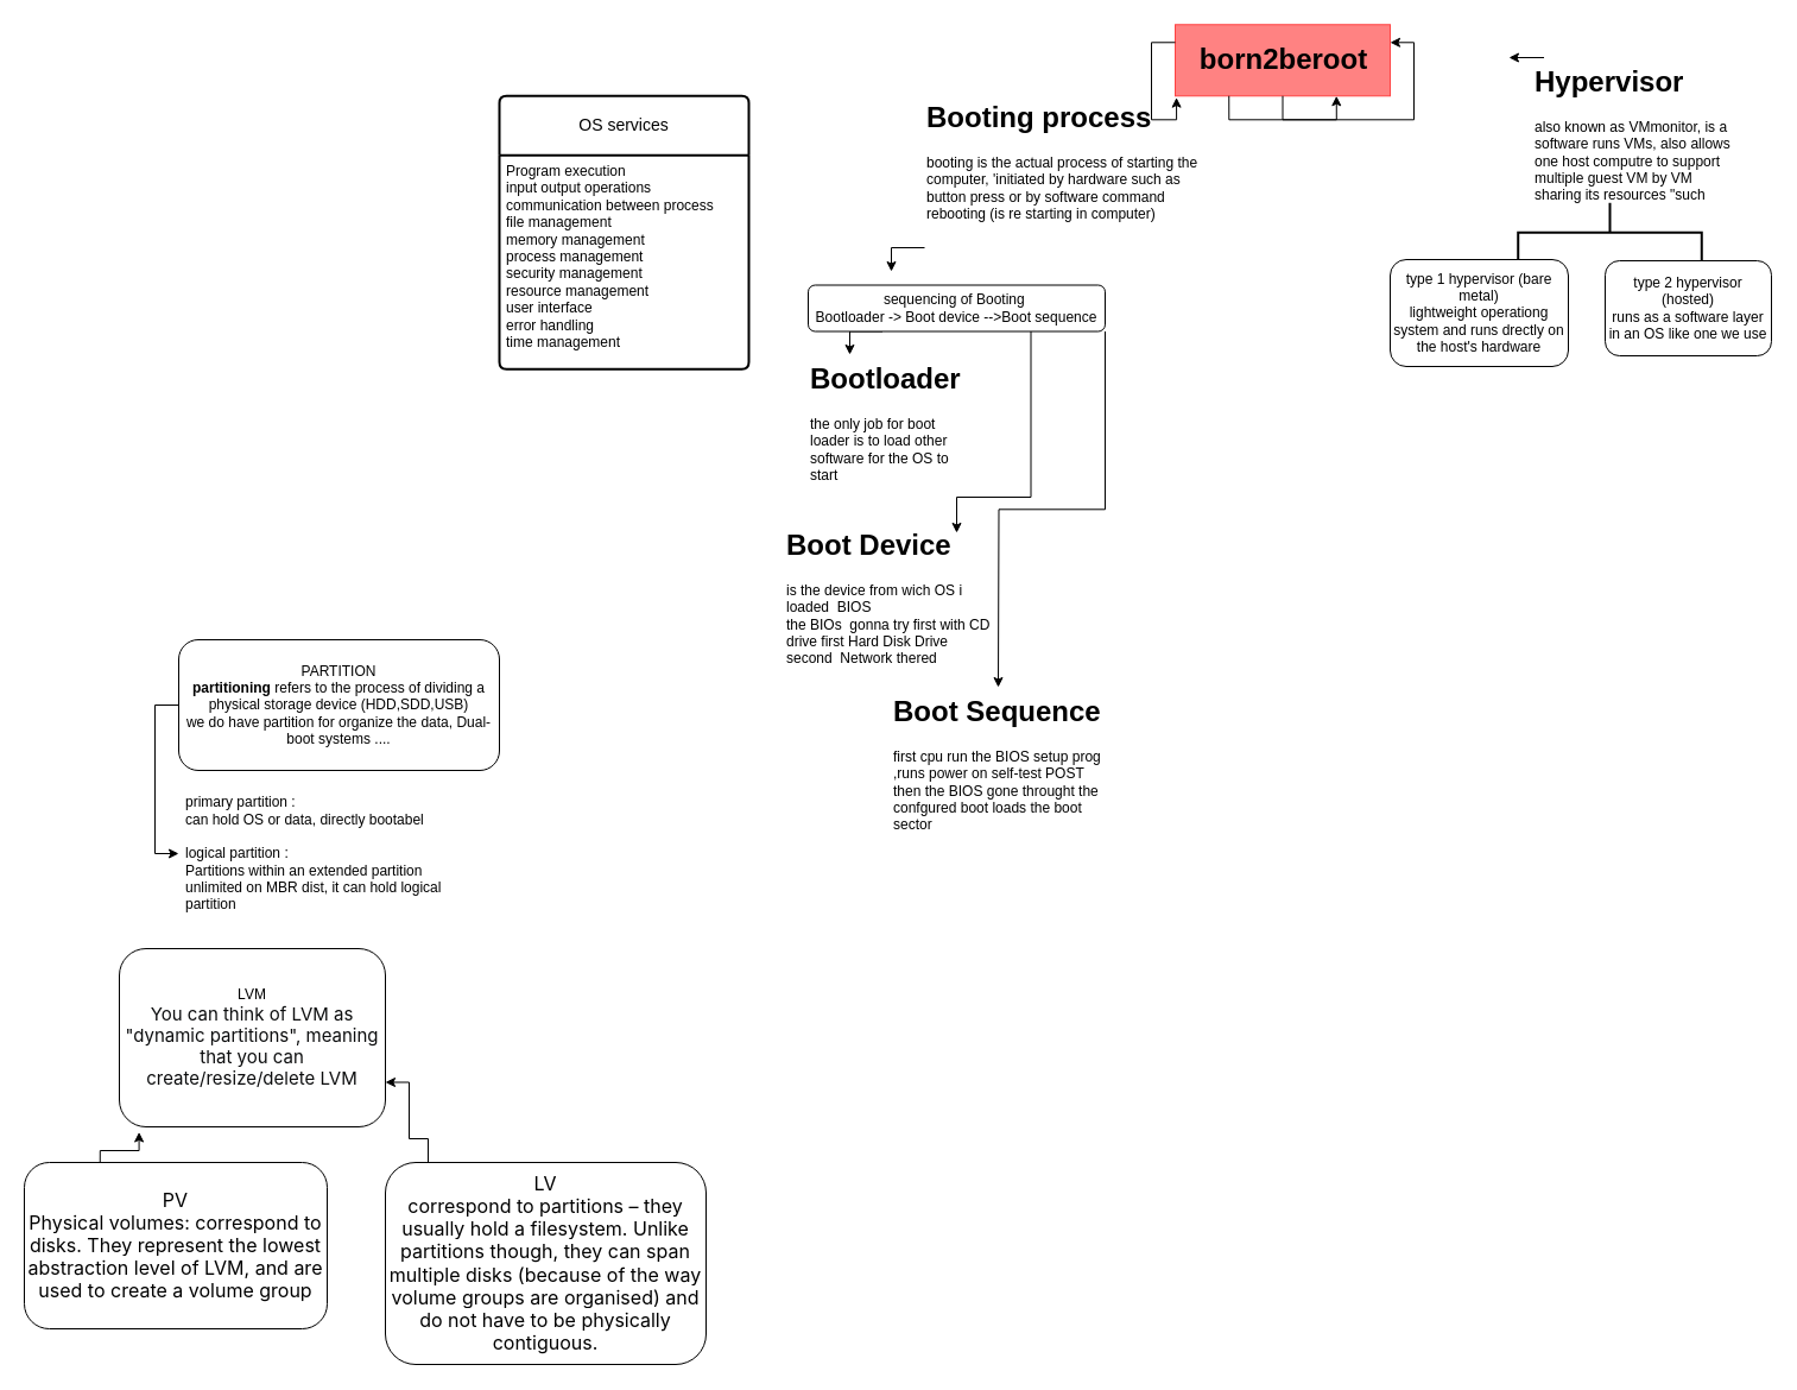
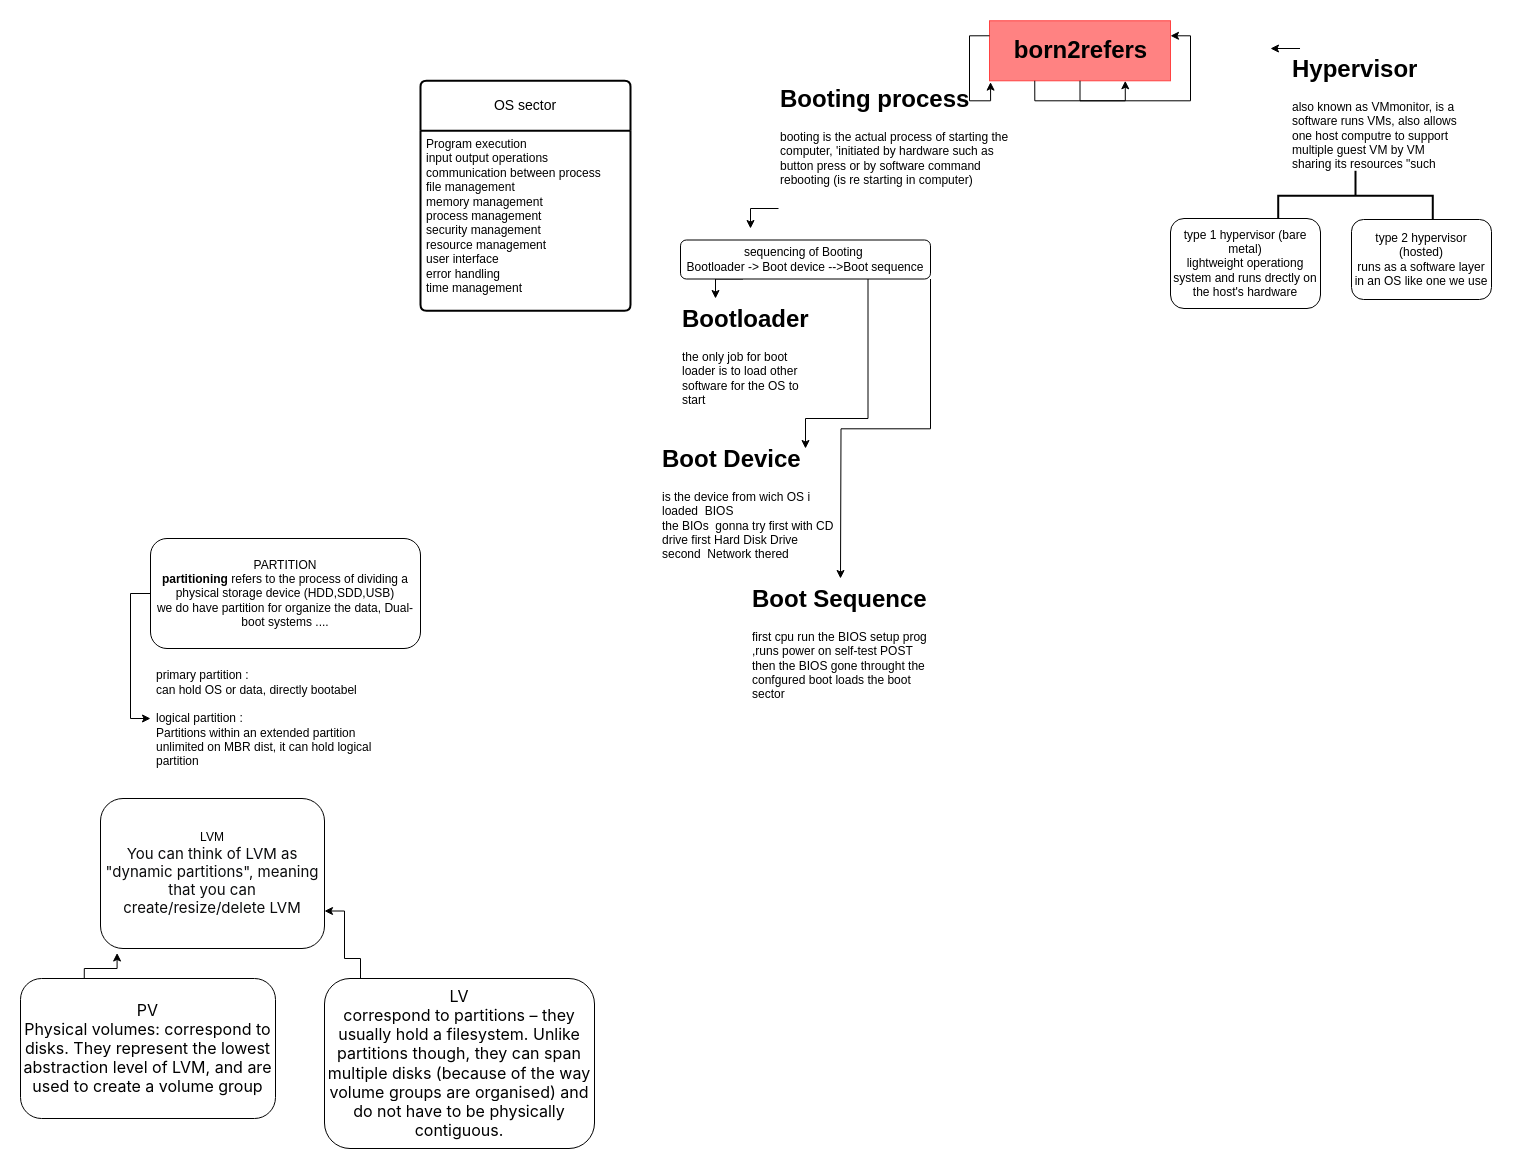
  <mxCell id="0" />
  <mxCell id="1" parent="0" />
- <mxCell id="2" value="born2beroot" style="text;strokeColor=#FF4242;fillColor=#FF8282;html=1;fontSize=24;fontStyle=1;verticalAlign=middle;align=center;" vertex="1" parent="1"><mxGeometry x="989" y="20.28" width="181" height="60" as="geometry" /></mxCell>
+ <mxCell id="2" value="born2refers" style="text;strokeColor=#FF4242;fillColor=#FF8282;html=1;fontSize=24;fontStyle=1;verticalAlign=middle;align=center;" vertex="1" parent="1"><mxGeometry x="989" y="20.28" width="181" height="60" as="geometry" /></mxCell>
  <mxCell id="3" style="edgeStyle=orthogonalEdgeStyle;rounded=0;orthogonalLoop=1;jettySize=auto;html=1;exitX=0.056;exitY=0;exitDx=0;exitDy=0;exitPerimeter=0;" edge="1" parent="1" source="4"><mxGeometry relative="1" as="geometry"><mxPoint x="1270" y="48" as="targetPoint" /></mxGeometry></mxCell>
  <mxCell id="4" value="&lt;h1 style=&quot;margin-top: 0px;&quot;&gt;Hypervisor&lt;br&gt;&lt;/h1&gt;&lt;div&gt;also known as VMmonitor, is a software runs VMs, also allows one host computre to support multiple guest VM by VM sharing its resources &quot;such memory and processig&quot;&lt;/div&gt;" style="text;html=1;whiteSpace=wrap;overflow=hidden;rounded=0;shadow=1;" vertex="1" parent="1"><mxGeometry x="1290" y="48" width="170" height="120" as="geometry" /></mxCell>
  <mxCell id="5" value="" style="strokeWidth=2;html=1;shape=mxgraph.flowchart.annotation_2;align=left;labelPosition=right;pointerEvents=1;rotation=90;" vertex="1" parent="1"><mxGeometry x="1330" y="118" width="50" height="154.56" as="geometry" /></mxCell>
  <mxCell id="6" value="type 1 hypervisor (bare metal)&lt;div&gt;lightweight operationg system and runs drectly on the host's hardware&lt;/div&gt;" style="rounded=1;whiteSpace=wrap;html=1;" vertex="1" parent="1"><mxGeometry x="1170" y="218" width="150" height="90" as="geometry" /></mxCell>
  <mxCell id="7" value="type 2 hypervisor (hosted)&lt;div&gt;runs as a software layer in an OS like one we use&lt;/div&gt;" style="rounded=1;whiteSpace=wrap;html=1;" vertex="1" parent="1"><mxGeometry x="1351" y="219" width="140" height="80" as="geometry" /></mxCell>
  <mxCell id="8" style="edgeStyle=orthogonalEdgeStyle;rounded=0;orthogonalLoop=1;jettySize=auto;html=1;exitX=0;exitY=1;exitDx=0;exitDy=0;" edge="1" parent="1" source="9"><mxGeometry relative="1" as="geometry"><mxPoint x="750" y="228" as="targetPoint" /></mxGeometry></mxCell>
  <mxCell id="9" value="&lt;h1 style=&quot;margin-top: 0px;&quot;&gt;Booting process&lt;/h1&gt;&lt;div&gt;booting is the actual process of starting the computer, 'initiated by hardware such as button press or by software command&lt;/div&gt;&lt;div&gt;rebooting (is re starting in computer)&lt;/div&gt;" style="text;html=1;whiteSpace=wrap;overflow=hidden;rounded=0;" vertex="1" parent="1"><mxGeometry x="778" y="78" width="231" height="130" as="geometry" /></mxCell>
  <mxCell id="10" style="edgeStyle=orthogonalEdgeStyle;rounded=0;orthogonalLoop=1;jettySize=auto;html=1;exitX=0.25;exitY=1;exitDx=0;exitDy=0;entryX=0.25;entryY=0;entryDx=0;entryDy=0;" edge="1" parent="1" source="13" target="14"><mxGeometry relative="1" as="geometry" /></mxCell>
  <mxCell id="11" style="edgeStyle=orthogonalEdgeStyle;rounded=0;orthogonalLoop=1;jettySize=auto;html=1;exitX=0.75;exitY=1;exitDx=0;exitDy=0;" edge="1" parent="1" source="13"><mxGeometry relative="1" as="geometry"><mxPoint x="805" y="448" as="targetPoint" /><Array as="points"><mxPoint x="867" y="418" /><mxPoint x="805" y="418" /></Array></mxGeometry></mxCell>
  <mxCell id="12" style="edgeStyle=orthogonalEdgeStyle;rounded=0;orthogonalLoop=1;jettySize=auto;html=1;exitX=1;exitY=1;exitDx=0;exitDy=0;" edge="1" parent="1" source="13"><mxGeometry relative="1" as="geometry"><mxPoint x="840" y="578" as="targetPoint" /></mxGeometry></mxCell>
  <mxCell id="13" value="sequencing of Booting&amp;nbsp;&lt;div&gt;Bootloader -&amp;gt; Boot device --&amp;gt;Boot sequence&lt;/div&gt;" style="rounded=1;whiteSpace=wrap;html=1;" vertex="1" parent="1"><mxGeometry x="680" y="239.5" width="250" height="39" as="geometry" /></mxCell>
  <mxCell id="14" value="&lt;h1 style=&quot;margin-top: 0px;&quot;&gt;Bootloader&lt;/h1&gt;&lt;div&gt;the only job for boot loader is to load other software for the OS to start&lt;/div&gt;" style="text;html=1;whiteSpace=wrap;overflow=hidden;rounded=0;" vertex="1" parent="1"><mxGeometry x="680" y="298" width="140" height="110" as="geometry" /></mxCell>
  <mxCell id="15" value="&lt;h1 style=&quot;margin-top: 0px;&quot;&gt;&lt;span style=&quot;background-color: initial;&quot;&gt;Boot Device&lt;/span&gt;&lt;br&gt;&lt;/h1&gt;&lt;div&gt;&lt;span style=&quot;background-color: initial;&quot;&gt;is the device from wich OS i loaded&amp;nbsp; BIOS&lt;/span&gt;&lt;/div&gt;&lt;div&gt;&lt;span style=&quot;background-color: initial;&quot;&gt;the BIOs&amp;nbsp; gonna try first with CD drive first Hard Disk Drive second&amp;nbsp; Network thered&lt;/span&gt;&lt;/div&gt;" style="text;html=1;whiteSpace=wrap;overflow=hidden;rounded=0;" vertex="1" parent="1"><mxGeometry x="660" y="438" width="180" height="120" as="geometry" /></mxCell>
  <mxCell id="16" value="&lt;h1 style=&quot;margin-top: 0px;&quot;&gt;Boot Sequence&lt;/h1&gt;&lt;div&gt;first cpu run the BIOS setup prog&lt;/div&gt;&lt;div&gt;,runs power on self-test POST then the BIOS gone throught the confgured boot loads the boot sector&amp;nbsp;&lt;/div&gt;" style="text;html=1;whiteSpace=wrap;overflow=hidden;rounded=0;" vertex="1" parent="1"><mxGeometry x="750" y="578" width="180" height="120" as="geometry" /></mxCell>
- <mxCell id="17" value="OS services" style="swimlane;childLayout=stackLayout;horizontal=1;startSize=50;horizontalStack=0;rounded=1;fontSize=14;fontStyle=0;strokeWidth=2;resizeParent=0;resizeLast=1;shadow=0;dashed=0;align=center;arcSize=4;whiteSpace=wrap;html=1;" vertex="1" parent="1"><mxGeometry x="420" y="80.28" width="210" height="230" as="geometry" /></mxCell>
+ <mxCell id="17" value="OS sector" style="swimlane;childLayout=stackLayout;horizontal=1;startSize=50;horizontalStack=0;rounded=1;fontSize=14;fontStyle=0;strokeWidth=2;resizeParent=0;resizeLast=1;shadow=0;dashed=0;align=center;arcSize=4;whiteSpace=wrap;html=1;" vertex="1" parent="1"><mxGeometry x="420" y="80.28" width="210" height="230" as="geometry" /></mxCell>
  <mxCell id="18" value="Program execution&amp;nbsp;&lt;div&gt;input output operations&lt;/div&gt;&lt;div&gt;communication between process&lt;/div&gt;&lt;div&gt;file management&amp;nbsp;&lt;/div&gt;&lt;div&gt;memory management&lt;/div&gt;&lt;div&gt;process management&amp;nbsp;&lt;/div&gt;&lt;div&gt;security management&amp;nbsp;&lt;/div&gt;&lt;div&gt;resource management&lt;/div&gt;&lt;div&gt;user interface&lt;/div&gt;&lt;div&gt;error handling&lt;/div&gt;&lt;div&gt;time management&lt;/div&gt;" style="align=left;strokeColor=none;fillColor=none;spacingLeft=4;fontSize=12;verticalAlign=top;resizable=0;rotatable=0;part=1;html=1;" vertex="1" parent="17"><mxGeometry y="50" width="210" height="180" as="geometry" /></mxCell>
  <mxCell id="19" style="edgeStyle=orthogonalEdgeStyle;rounded=0;orthogonalLoop=1;jettySize=auto;html=1;exitX=0.5;exitY=1;exitDx=0;exitDy=0;entryX=1;entryY=0.25;entryDx=0;entryDy=0;" edge="1" parent="1" source="2" target="2"><mxGeometry relative="1" as="geometry" /></mxCell>
  <mxCell id="20" style="edgeStyle=orthogonalEdgeStyle;rounded=0;orthogonalLoop=1;jettySize=auto;html=1;exitX=0.25;exitY=1;exitDx=0;exitDy=0;entryX=0.75;entryY=1;entryDx=0;entryDy=0;" edge="1" parent="1" source="2" target="2"><mxGeometry relative="1" as="geometry" /></mxCell>
  <mxCell id="21" value="primary partition :&lt;div&gt;can hold OS or data, directly bootabel&lt;/div&gt;&lt;div&gt;&lt;br&gt;&lt;/div&gt;&lt;div&gt;logical partition :&lt;/div&gt;&lt;div&gt;Partitions within an extended partition&amp;nbsp;&lt;/div&gt;&lt;div&gt;unlimited on MBR dist, it can hold logical partition&lt;/div&gt;" style="text;strokeColor=none;fillColor=none;align=left;verticalAlign=middle;spacingLeft=4;spacingRight=4;overflow=hidden;points=[[0,0.5],[1,0.5]];portConstraint=eastwest;rotatable=0;whiteSpace=wrap;html=1;" vertex="1" parent="1"><mxGeometry x="150" y="658" width="270" height="120" as="geometry" /></mxCell>
  <mxCell id="22" style="edgeStyle=orthogonalEdgeStyle;rounded=0;orthogonalLoop=1;jettySize=auto;html=1;exitX=0;exitY=0.5;exitDx=0;exitDy=0;entryX=0;entryY=0.5;entryDx=0;entryDy=0;" edge="1" parent="1" source="23" target="21"><mxGeometry relative="1" as="geometry" /></mxCell>
  <mxCell id="23" value="&lt;div&gt;PARTITION&lt;/div&gt;&lt;div&gt;&lt;strong&gt;partitioning&lt;/strong&gt;&amp;nbsp;refers to the process of dividing a physical storage device (HDD,SDD,USB)&lt;br&gt;&lt;/div&gt;&lt;div&gt;we do have partition for organize the data, Dual-boot systems ....&lt;/div&gt;" style="rounded=1;whiteSpace=wrap;html=1;" vertex="1" parent="1"><mxGeometry x="150" y="538" width="270" height="110" as="geometry" /></mxCell>
  <mxCell id="24" value="&lt;div&gt;LVM&lt;/div&gt;&lt;div&gt;&lt;span style=&quot;color: rgb(12, 13, 14); font-family: -apple-system, &amp;quot;system-ui&amp;quot;, &amp;quot;Segoe UI Adjusted&amp;quot;, &amp;quot;Segoe UI&amp;quot;, &amp;quot;Liberation Sans&amp;quot;, sans-serif; font-size: 15px; text-align: left; background-color: rgb(255, 255, 255);&quot;&gt;You can think of LVM as &quot;dynamic partitions&quot;, meaning that you can create/resize/delete LVM&lt;/span&gt;&lt;br&gt;&lt;/div&gt;" style="rounded=1;whiteSpace=wrap;html=1;" vertex="1" parent="1"><mxGeometry x="100" y="798" width="224" height="150" as="geometry" /></mxCell>
  <mxCell id="25" value="&lt;div&gt;&lt;span style=&quot;font-family: &amp;quot;Ubuntu variable&amp;quot;, Ubuntu, -apple-system, &amp;quot;Segoe UI&amp;quot;, Roboto, Oxygen, Cantarell, &amp;quot;Fira Sans&amp;quot;, &amp;quot;Droid Sans&amp;quot;, &amp;quot;Helvetica Neue&amp;quot;, sans-serif; font-size: 16px; text-align: left; white-space: pretty; background-color: rgb(255, 255, 255); box-sizing: inherit;&quot;&gt;PV&lt;/span&gt;&lt;/div&gt;&lt;span style=&quot;font-family: &amp;quot;Ubuntu variable&amp;quot;, Ubuntu, -apple-system, &amp;quot;Segoe UI&amp;quot;, Roboto, Oxygen, Cantarell, &amp;quot;Fira Sans&amp;quot;, &amp;quot;Droid Sans&amp;quot;, &amp;quot;Helvetica Neue&amp;quot;, sans-serif; font-size: 16px; text-align: left; white-space: pretty; background-color: rgb(255, 255, 255); box-sizing: inherit;&quot;&gt;Physical volumes&lt;/span&gt;&lt;span style=&quot;font-family: &amp;quot;Ubuntu variable&amp;quot;, Ubuntu, -apple-system, &amp;quot;Segoe UI&amp;quot;, Roboto, Oxygen, Cantarell, &amp;quot;Fira Sans&amp;quot;, &amp;quot;Droid Sans&amp;quot;, &amp;quot;Helvetica Neue&amp;quot;, sans-serif; font-size: 16px; text-align: left; white-space: pretty; background-color: rgb(255, 255, 255);&quot;&gt;: correspond to disks. They represent the lowest abstraction level of LVM, and are used to create a volume group&lt;/span&gt;" style="rounded=1;whiteSpace=wrap;html=1;" vertex="1" parent="1"><mxGeometry x="20" y="978" width="255" height="140" as="geometry" /></mxCell>
  <mxCell id="26" style="edgeStyle=orthogonalEdgeStyle;rounded=0;orthogonalLoop=1;jettySize=auto;html=1;exitX=0.25;exitY=0;exitDx=0;exitDy=0;entryX=0.074;entryY=1.03;entryDx=0;entryDy=0;entryPerimeter=0;" edge="1" parent="1" source="25" target="24"><mxGeometry relative="1" as="geometry"><Array as="points"><mxPoint x="84" y="968" /><mxPoint x="117" y="968" /></Array></mxGeometry></mxCell>
  <mxCell id="27" style="edgeStyle=orthogonalEdgeStyle;rounded=0;orthogonalLoop=1;jettySize=auto;html=1;exitX=0.25;exitY=0;exitDx=0;exitDy=0;entryX=1;entryY=0.75;entryDx=0;entryDy=0;" edge="1" parent="1" source="28" target="24"><mxGeometry relative="1" as="geometry"><Array as="points"><mxPoint x="360" y="978" /><mxPoint x="360" y="958" /><mxPoint x="344" y="958" /><mxPoint x="344" y="911" /></Array></mxGeometry></mxCell>
  <mxCell id="28" value="&lt;div&gt;&lt;span style=&quot;font-family: &amp;quot;Ubuntu variable&amp;quot;, Ubuntu, -apple-system, &amp;quot;Segoe UI&amp;quot;, Roboto, Oxygen, Cantarell, &amp;quot;Fira Sans&amp;quot;, &amp;quot;Droid Sans&amp;quot;, &amp;quot;Helvetica Neue&amp;quot;, sans-serif; font-size: 16px; text-align: left; white-space: pretty; background-color: rgb(255, 255, 255);&quot;&gt;LV&lt;/span&gt;&lt;/div&gt;&lt;span style=&quot;font-family: &amp;quot;Ubuntu variable&amp;quot;, Ubuntu, -apple-system, &amp;quot;Segoe UI&amp;quot;, Roboto, Oxygen, Cantarell, &amp;quot;Fira Sans&amp;quot;, &amp;quot;Droid Sans&amp;quot;, &amp;quot;Helvetica Neue&amp;quot;, sans-serif; font-size: 16px; text-align: left; white-space: pretty; background-color: rgb(255, 255, 255);&quot;&gt;correspond to partitions – they usually hold a filesystem. Unlike partitions though, they can span multiple disks (because of the way volume groups are organised) and do not have to be physically contiguous.&lt;/span&gt;" style="rounded=1;whiteSpace=wrap;html=1;" vertex="1" parent="1"><mxGeometry x="324" y="978" width="270" height="170" as="geometry" /></mxCell>
  <mxCell id="29" style="edgeStyle=orthogonalEdgeStyle;rounded=0;orthogonalLoop=1;jettySize=auto;html=1;exitX=0;exitY=0.25;exitDx=0;exitDy=0;entryX=0.918;entryY=0.028;entryDx=0;entryDy=0;entryPerimeter=0;" edge="1" parent="1" source="2" target="9"><mxGeometry relative="1" as="geometry" /></mxCell>
